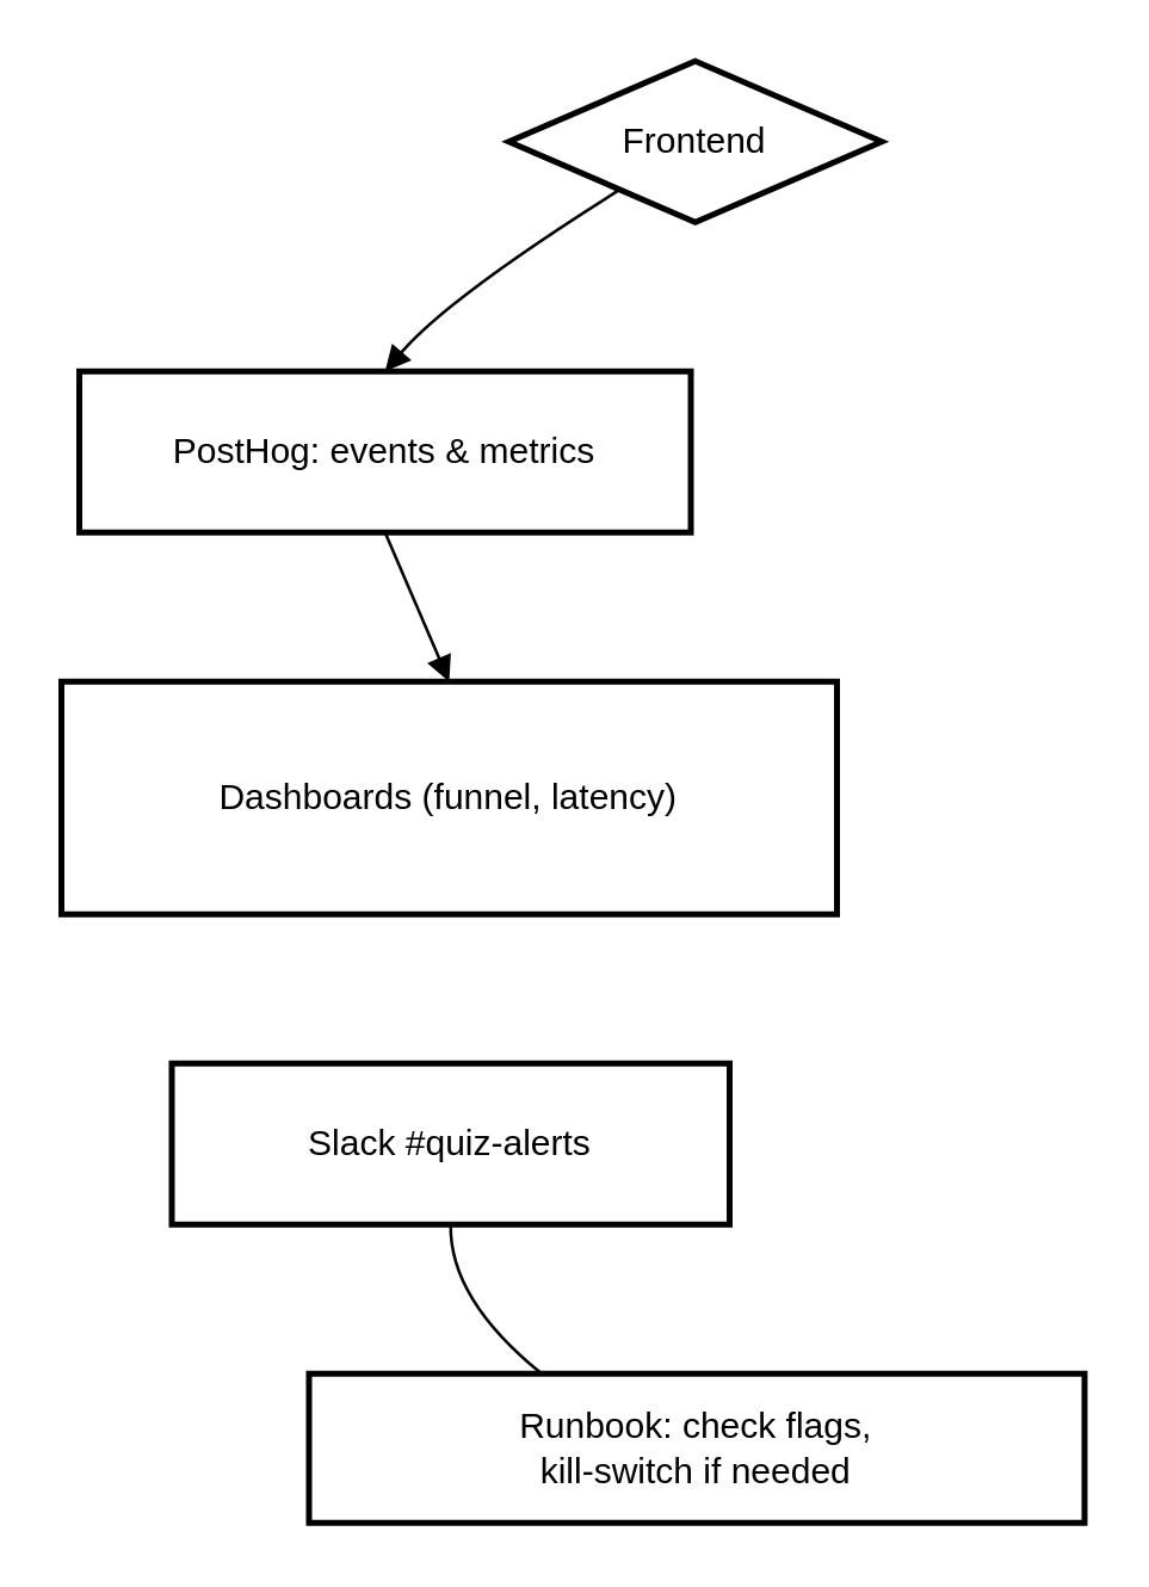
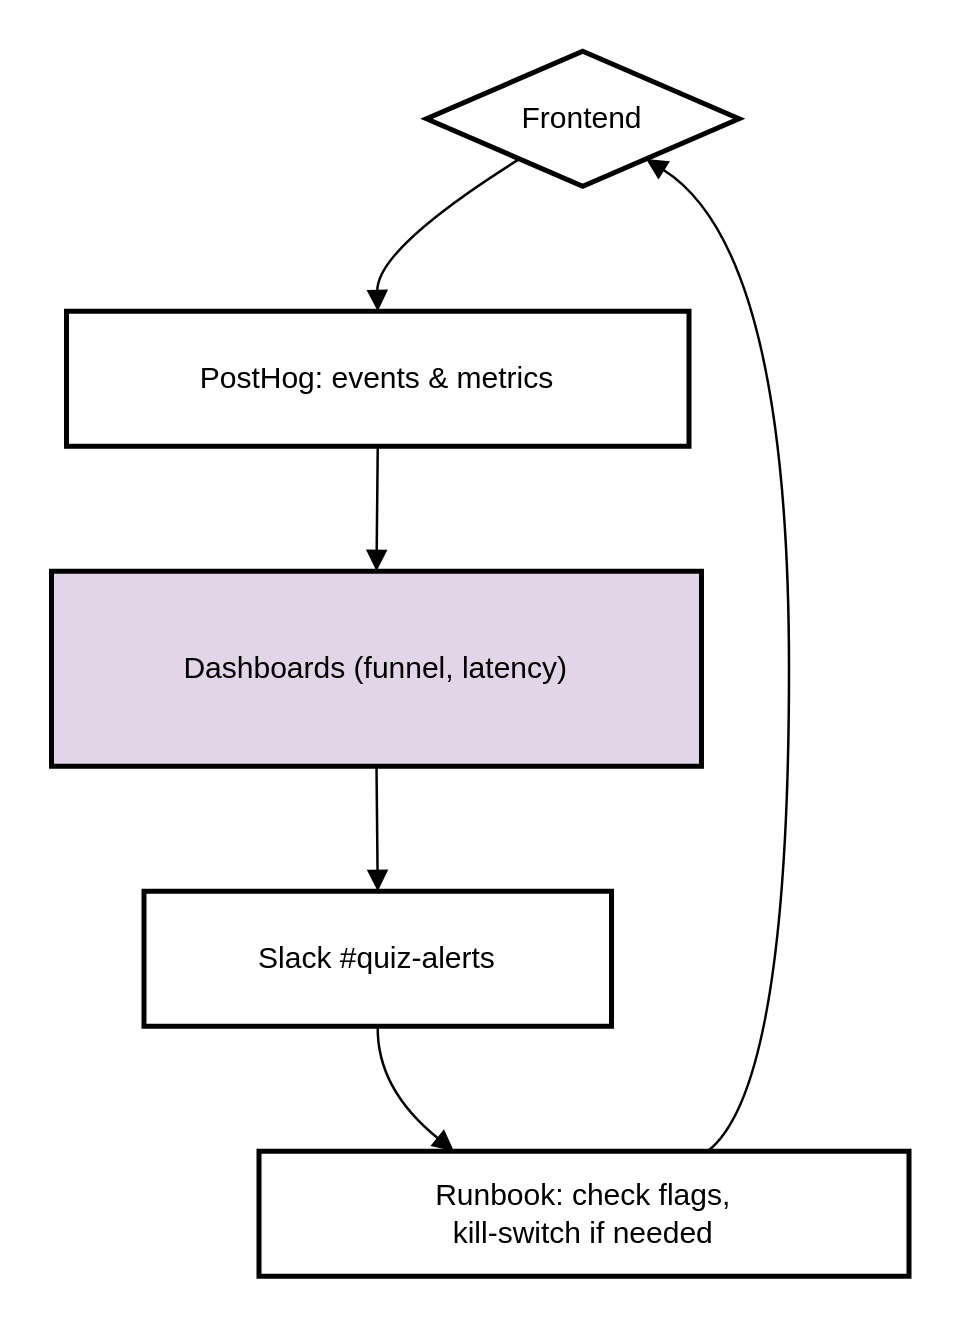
  <mxCell id="0" />
  <mxCell id="1" parent="0" />
  <mxCell id="2" value="Frontend" style="rhombus;whiteSpace=wrap;strokeWidth=2;" vertex="1" parent="1"><mxGeometry x="170" y="20" width="125" height="54" as="geometry" /></mxCell>
- <mxCell id="3" value="PostHog: events &amp; metrics" style="whiteSpace=wrap;strokeWidth=2;" vertex="1" parent="1"><mxGeometry x="26" y="124" width="205" height="54" as="geometry" /></mxCell>
- <mxCell id="4" value="Dashboards (funnel, latency)" style="whiteSpace=wrap;strokeWidth=2;" vertex="1" parent="1"><mxGeometry x="20" y="228" width="260" height="78" as="geometry" /></mxCell>
+ <mxCell id="3" value="PostHog: events &amp; metrics" style="whiteSpace=wrap;strokeWidth=2;" vertex="1" parent="1"><mxGeometry x="26" y="124" width="249" height="54" as="geometry" /></mxCell>
+ <mxCell id="4" value="Dashboards (funnel, latency)" style="whiteSpace=wrap;strokeWidth=2;fillColor=#e1d5e7;" vertex="1" parent="1"><mxGeometry x="20" y="228" width="260" height="78" as="geometry" /></mxCell>
  <mxCell id="5" value="Slack #quiz-alerts" style="whiteSpace=wrap;strokeWidth=2;" vertex="1" parent="1"><mxGeometry x="57" y="356" width="187" height="54" as="geometry" /></mxCell>
  <mxCell id="6" value="Runbook: check flags,&#10;kill-switch if needed" style="whiteSpace=wrap;strokeWidth=2;" vertex="1" parent="1"><mxGeometry x="103" y="460" width="260" height="50" as="geometry" /></mxCell>
  <mxCell id="7" value="" style="curved=1;startArrow=none;endArrow=block;exitX=0.16;exitY=1;entryX=0.5;entryY=0;rounded=0;" edge="1" parent="1" source="2" target="3"><mxGeometry relative="1" as="geometry"><Array as="points"><mxPoint x="150" y="99" /></Array></mxGeometry></mxCell>
  <mxCell id="8" value="" style="curved=1;startArrow=none;endArrow=block;exitX=0.5;exitY=1;entryX=0.5;entryY=0;rounded=0;" edge="1" parent="1" source="3" target="4"><mxGeometry relative="1" as="geometry"><Array as="points" /></mxGeometry></mxCell>
- <mxCell id="10" value="" style="curved=1;startArrow=none;endArrow=none;exitX=0.5;exitY=1;entryX=0.3;entryY=0;rounded=0;" edge="1" parent="1" source="5" target="6"><mxGeometry relative="1" as="geometry"><Array as="points"><mxPoint x="150" y="435" /></Array></mxGeometry></mxCell>
+ <mxCell id="9" value="" style="curved=1;startArrow=none;endArrow=block;exitX=0.5;exitY=1;entryX=0.5;entryY=0;rounded=0;" edge="1" parent="1" source="4" target="5"><mxGeometry relative="1" as="geometry"><Array as="points" /></mxGeometry></mxCell>
+ <mxCell id="10" value="" style="curved=1;startArrow=none;endArrow=block;exitX=0.5;exitY=1;entryX=0.3;entryY=0;rounded=0;" edge="1" parent="1" source="5" target="6"><mxGeometry relative="1" as="geometry"><Array as="points"><mxPoint x="150" y="435" /></Array></mxGeometry></mxCell>
+ <mxCell id="11" value="" style="curved=1;startArrow=none;endArrow=block;exitX=0.69;exitY=0;entryX=0.84;entryY=1;rounded=0;" edge="1" parent="1" source="6" target="2"><mxGeometry relative="1" as="geometry"><Array as="points"><mxPoint x="315" y="435" /><mxPoint x="315" y="99" /></Array></mxGeometry></mxCell>
